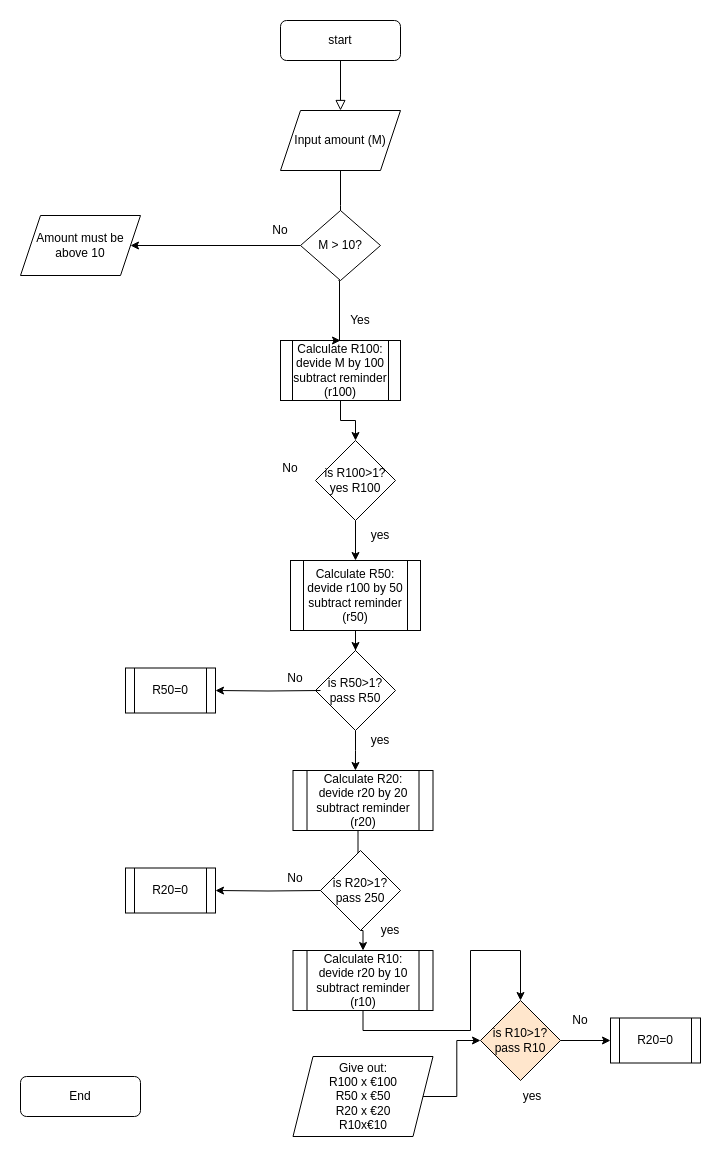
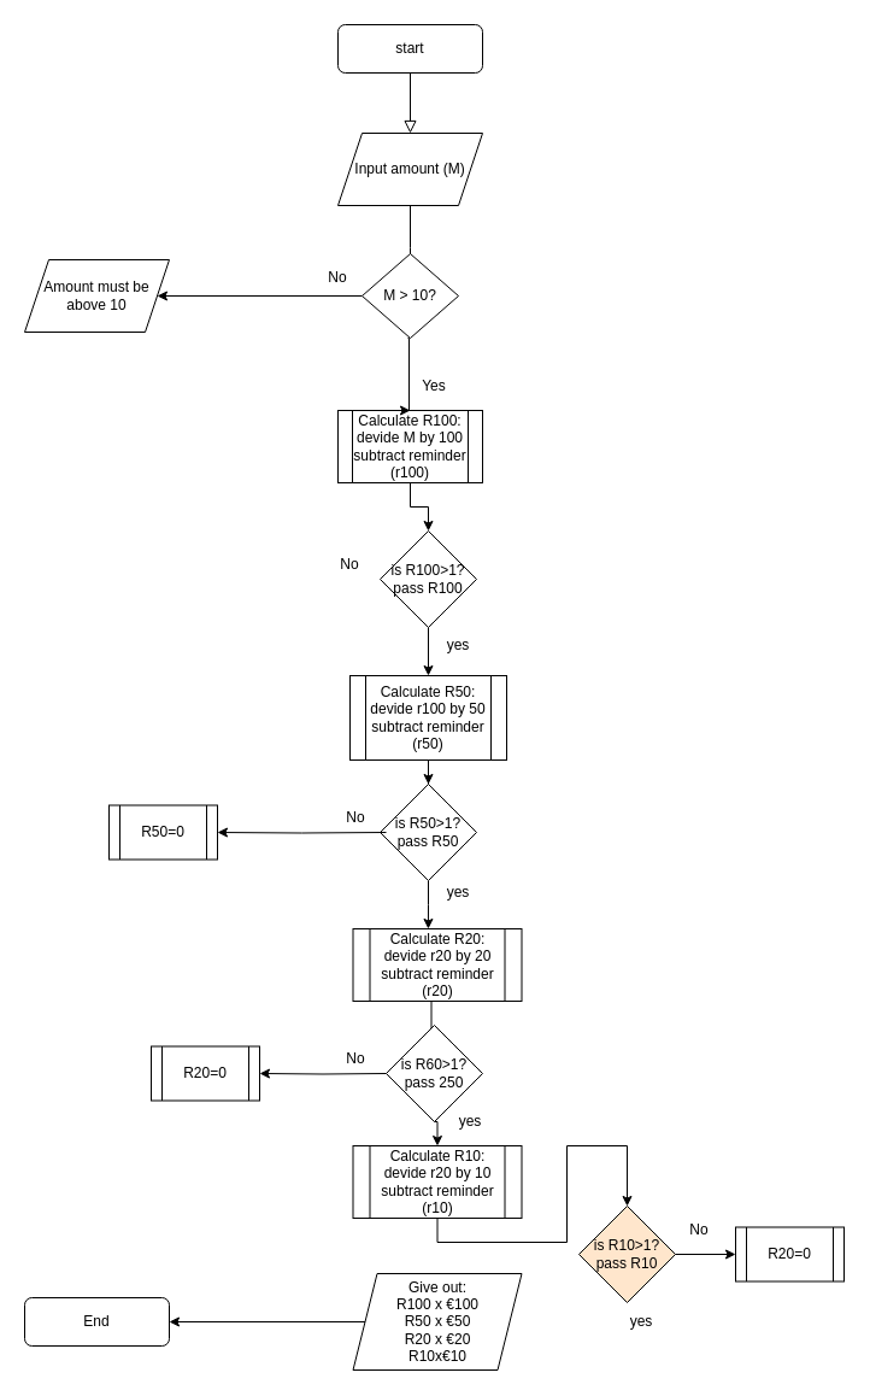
  <mxCell id="0" />
  <mxCell id="1" parent="0" />
  <mxCell id="2" value="" style="edgeStyle=orthogonalEdgeStyle;rounded=0;orthogonalLoop=1;jettySize=auto;html=1;entryX=0.5;entryY=0;entryDx=0;entryDy=0;" edge="1" parent="1" source="3" target="25"><mxGeometry relative="1" as="geometry" /></mxCell>
  <mxCell id="3" value="Calculate R100: devide M by 100&lt;br&gt;subtract reminder (r100)" style="shape=process;whiteSpace=wrap;html=1;backgroundOutline=1;" parent="1" vertex="1"><mxGeometry x="280" y="340" width="120" height="60" as="geometry" /></mxCell>
  <mxCell id="4" style="edgeStyle=orthogonalEdgeStyle;rounded=0;orthogonalLoop=1;jettySize=auto;html=1;exitX=0.5;exitY=1;exitDx=0;exitDy=0;" edge="1" parent="1" source="5"><mxGeometry relative="1" as="geometry"><mxPoint x="340" y="240" as="targetPoint" /></mxGeometry></mxCell>
  <mxCell id="5" value="Input amount (M)" style="shape=parallelogram;perimeter=parallelogramPerimeter;whiteSpace=wrap;html=1;fixedSize=1;" vertex="1" parent="1"><mxGeometry x="280" y="110" width="120" height="60" as="geometry" /></mxCell>
  <mxCell id="6" value="" style="group" vertex="1" connectable="0" parent="1"><mxGeometry x="280" y="20" width="120" height="40" as="geometry" /></mxCell>
  <mxCell id="7" value="" style="group" vertex="1" connectable="0" parent="6"><mxGeometry width="120" height="40" as="geometry" /></mxCell>
  <mxCell id="8" value="start" style="rounded=1;whiteSpace=wrap;html=1;fontSize=12;glass=0;strokeWidth=1;shadow=0;" parent="7" vertex="1"><mxGeometry width="120" height="40" as="geometry" /></mxCell>
  <mxCell id="9" value="" style="rounded=0;html=1;jettySize=auto;orthogonalLoop=1;fontSize=11;endArrow=block;endFill=0;endSize=8;strokeWidth=1;shadow=0;labelBackgroundColor=none;edgeStyle=orthogonalEdgeStyle;entryX=0.5;entryY=0;entryDx=0;entryDy=0;" parent="1" source="8" target="5" edge="1"><mxGeometry relative="1" as="geometry" /></mxCell>
  <mxCell id="10" value="" style="edgeStyle=orthogonalEdgeStyle;rounded=0;orthogonalLoop=1;jettySize=auto;html=1;entryX=0.5;entryY=0;entryDx=0;entryDy=0;" edge="1" parent="1" source="11" target="29"><mxGeometry relative="1" as="geometry" /></mxCell>
  <mxCell id="11" value="Calculate R50: devide r100 by 50&lt;br&gt;subtract reminder (r50)" style="shape=process;whiteSpace=wrap;html=1;backgroundOutline=1;" vertex="1" parent="1"><mxGeometry x="290" y="560" width="130" height="70" as="geometry" /></mxCell>
  <mxCell id="12" value="Calculate R20: devide r20 by 20&lt;br&gt;subtract reminder (r20)" style="shape=process;whiteSpace=wrap;html=1;backgroundOutline=1;" vertex="1" parent="1"><mxGeometry x="292.5" y="770" width="140" height="60" as="geometry" /></mxCell>
  <mxCell id="13" style="edgeStyle=orthogonalEdgeStyle;rounded=0;orthogonalLoop=1;jettySize=auto;html=1;exitX=0.5;exitY=1;exitDx=0;exitDy=0;entryX=0.5;entryY=0;entryDx=0;entryDy=0;" edge="1" parent="1" source="14" target="35"><mxGeometry relative="1" as="geometry"><mxPoint x="600" y="960" as="targetPoint" /><Array as="points"><mxPoint x="363" y="1030" /><mxPoint x="470" y="1030" /><mxPoint x="470" y="950" /><mxPoint x="520" y="950" /></Array></mxGeometry></mxCell>
  <mxCell id="14" value="Calculate R10: devide r20 by 10&lt;br&gt;subtract reminder (r10)" style="shape=process;whiteSpace=wrap;html=1;backgroundOutline=1;" vertex="1" parent="1"><mxGeometry x="292.5" y="950" width="140" height="60" as="geometry" /></mxCell>
  <mxCell id="15" value="" style="edgeStyle=orthogonalEdgeStyle;rounded=0;orthogonalLoop=1;jettySize=auto;html=1;entryX=0.5;entryY=0;entryDx=0;entryDy=0;" edge="1" parent="1" target="31"><mxGeometry relative="1" as="geometry"><mxPoint x="357.5" y="830" as="sourcePoint" /><mxPoint x="357.5" y="870" as="targetPoint" /><Array as="points"><mxPoint x="358" y="870" /></Array></mxGeometry></mxCell>
  <mxCell id="16" style="edgeStyle=orthogonalEdgeStyle;rounded=0;orthogonalLoop=1;jettySize=auto;html=1;entryX=0.5;entryY=0;entryDx=0;entryDy=0;" edge="1" parent="1" target="3"><mxGeometry relative="1" as="geometry"><mxPoint x="338" y="280" as="sourcePoint" /><mxPoint x="338.96" y="361.98" as="targetPoint" /><Array as="points"><mxPoint x="339" y="280" /><mxPoint x="339" y="340" /><mxPoint x="335" y="340" /></Array></mxGeometry></mxCell>
  <mxCell id="17" style="edgeStyle=orthogonalEdgeStyle;rounded=0;orthogonalLoop=1;jettySize=auto;html=1;entryX=1;entryY=0.5;entryDx=0;entryDy=0;" edge="1" parent="1" source="18" target="19"><mxGeometry relative="1" as="geometry" /></mxCell>
  <mxCell id="18" value="M &amp;gt; 10?" style="rhombus;whiteSpace=wrap;html=1;" vertex="1" parent="1"><mxGeometry x="300" y="210" width="80" height="70" as="geometry" /></mxCell>
  <mxCell id="19" value="Amount must be above 10" style="shape=parallelogram;perimeter=parallelogramPerimeter;whiteSpace=wrap;html=1;fixedSize=1;" vertex="1" parent="1"><mxGeometry x="20" y="215" width="120" height="60" as="geometry" /></mxCell>
  <mxCell id="20" value="No" style="text;html=1;strokeColor=none;fillColor=none;align=center;verticalAlign=middle;whiteSpace=wrap;rounded=0;" vertex="1" parent="1"><mxGeometry x="260" y="220" width="40" height="20" as="geometry" /></mxCell>
  <mxCell id="21" value="Yes" style="text;html=1;strokeColor=none;fillColor=none;align=center;verticalAlign=middle;whiteSpace=wrap;rounded=0;" vertex="1" parent="1"><mxGeometry x="340" y="310" width="40" height="20" as="geometry" /></mxCell>
- <mxCell id="22" style="edgeStyle=orthogonalEdgeStyle;rounded=0;orthogonalLoop=1;jettySize=auto;html=1;exitX=0;exitY=0.5;exitDx=0;exitDy=0;" edge="1" parent="1" source="23" target="35"><mxGeometry relative="1" as="geometry" /></mxCell>
+ <mxCell id="22" style="edgeStyle=orthogonalEdgeStyle;rounded=0;orthogonalLoop=1;jettySize=auto;html=1;exitX=0;exitY=0.5;exitDx=0;exitDy=0;" edge="1" parent="1" source="23" target="34"><mxGeometry relative="1" as="geometry" /></mxCell>
  <mxCell id="23" value="Give out:&lt;br&gt;R100 x €100&lt;br&gt;R50 x €50&lt;br&gt;R20 x €20&lt;br&gt;R10x€10" style="shape=parallelogram;perimeter=parallelogramPerimeter;whiteSpace=wrap;html=1;fixedSize=1;" vertex="1" parent="1"><mxGeometry x="292.5" y="1056" width="140" height="80" as="geometry" /></mxCell>
  <mxCell id="24" style="edgeStyle=orthogonalEdgeStyle;rounded=0;orthogonalLoop=1;jettySize=auto;html=1;exitX=0.5;exitY=1;exitDx=0;exitDy=0;entryX=0.5;entryY=0;entryDx=0;entryDy=0;" edge="1" parent="1" source="25" target="11"><mxGeometry relative="1" as="geometry" /></mxCell>
- <mxCell id="25" value="is R100&amp;gt;1?&lt;br&gt;yes R100" style="rhombus;whiteSpace=wrap;html=1;" vertex="1" parent="1"><mxGeometry x="315" y="440" width="80" height="80" as="geometry" /></mxCell>
+ <mxCell id="25" value="is R100&amp;gt;1?&lt;br&gt;pass R100" style="rhombus;whiteSpace=wrap;html=1;" vertex="1" parent="1"><mxGeometry x="315" y="440" width="80" height="80" as="geometry" /></mxCell>
  <mxCell id="26" value="No" style="text;html=1;strokeColor=none;fillColor=none;align=center;verticalAlign=middle;whiteSpace=wrap;rounded=0;" vertex="1" parent="1"><mxGeometry x="270" y="457.5" width="40" height="20" as="geometry" /></mxCell>
  <mxCell id="27" value="yes" style="text;html=1;strokeColor=none;fillColor=none;align=center;verticalAlign=middle;whiteSpace=wrap;rounded=0;" vertex="1" parent="1"><mxGeometry x="360" y="525" width="40" height="20" as="geometry" /></mxCell>
  <mxCell id="28" style="edgeStyle=orthogonalEdgeStyle;rounded=0;orthogonalLoop=1;jettySize=auto;html=1;exitX=0.5;exitY=1;exitDx=0;exitDy=0;entryX=0.446;entryY=0;entryDx=0;entryDy=0;entryPerimeter=0;" edge="1" parent="1" source="29" target="12"><mxGeometry relative="1" as="geometry" /></mxCell>
  <mxCell id="29" value="is R50&amp;gt;1?&lt;br&gt;pass R50" style="rhombus;whiteSpace=wrap;html=1;" vertex="1" parent="1"><mxGeometry x="315" y="650" width="80" height="80" as="geometry" /></mxCell>
  <mxCell id="30" style="edgeStyle=orthogonalEdgeStyle;rounded=0;orthogonalLoop=1;jettySize=auto;html=1;exitX=0.5;exitY=1;exitDx=0;exitDy=0;entryX=0.5;entryY=0;entryDx=0;entryDy=0;" edge="1" parent="1" source="31" target="14"><mxGeometry relative="1" as="geometry" /></mxCell>
- <mxCell id="31" value="is R20&amp;gt;1?&lt;br&gt;pass 250" style="rhombus;whiteSpace=wrap;html=1;" vertex="1" parent="1"><mxGeometry x="320" y="850" width="80" height="80" as="geometry" /></mxCell>
+ <mxCell id="31" value="is R60&amp;gt;1?&lt;br&gt;pass 250" style="rhombus;whiteSpace=wrap;html=1;" vertex="1" parent="1"><mxGeometry x="320" y="850" width="80" height="80" as="geometry" /></mxCell>
  <mxCell id="32" value="" style="group" vertex="1" connectable="0" parent="1"><mxGeometry x="20" y="1076" width="120" height="40" as="geometry" /></mxCell>
  <mxCell id="33" value="" style="group" vertex="1" connectable="0" parent="32"><mxGeometry width="120" height="40" as="geometry" /></mxCell>
  <mxCell id="34" value="End" style="rounded=1;whiteSpace=wrap;html=1;fontSize=12;glass=0;strokeWidth=1;shadow=0;" vertex="1" parent="33"><mxGeometry width="120" height="40" as="geometry" /></mxCell>
  <mxCell id="35" value="is R10&amp;gt;1?&lt;br&gt;pass R10" style="rhombus;whiteSpace=wrap;html=1;fillColor=#ffe6cc;" vertex="1" parent="1"><mxGeometry x="480" y="1000" width="80" height="80" as="geometry" /></mxCell>
  <mxCell id="36" style="edgeStyle=orthogonalEdgeStyle;rounded=0;orthogonalLoop=1;jettySize=auto;html=1;exitX=0;exitY=0.5;exitDx=0;exitDy=0;" edge="1" target="38" parent="1"><mxGeometry relative="1" as="geometry"><mxPoint x="320" y="690" as="sourcePoint" /></mxGeometry></mxCell>
  <mxCell id="37" value="No" style="text;html=1;strokeColor=none;fillColor=none;align=center;verticalAlign=middle;whiteSpace=wrap;rounded=0;" vertex="1" parent="1"><mxGeometry x="275" y="667.5" width="40" height="20" as="geometry" /></mxCell>
- <mxCell id="38" value="R50=0" style="shape=process;whiteSpace=wrap;html=1;backgroundOutline=1;" vertex="1" parent="1"><mxGeometry x="125" y="667.5" width="90" height="45" as="geometry" /></mxCell>
+ <mxCell id="38" value="R50=0" style="shape=process;whiteSpace=wrap;html=1;backgroundOutline=1;" vertex="1" parent="1"><mxGeometry x="90" y="667.5" width="90" height="45" as="geometry" /></mxCell>
  <mxCell id="39" style="edgeStyle=orthogonalEdgeStyle;rounded=0;orthogonalLoop=1;jettySize=auto;html=1;exitX=0;exitY=0.5;exitDx=0;exitDy=0;" edge="1" target="41" parent="1"><mxGeometry relative="1" as="geometry"><mxPoint x="320" y="890" as="sourcePoint" /></mxGeometry></mxCell>
  <mxCell id="40" value="No" style="text;html=1;strokeColor=none;fillColor=none;align=center;verticalAlign=middle;whiteSpace=wrap;rounded=0;" vertex="1" parent="1"><mxGeometry x="275" y="867.5" width="40" height="20" as="geometry" /></mxCell>
  <mxCell id="41" value="R20=0" style="shape=process;whiteSpace=wrap;html=1;backgroundOutline=1;" vertex="1" parent="1"><mxGeometry x="125" y="867.5" width="90" height="45" as="geometry" /></mxCell>
  <mxCell id="42" style="edgeStyle=orthogonalEdgeStyle;rounded=0;orthogonalLoop=1;jettySize=auto;html=1;exitX=1;exitY=0.5;exitDx=0;exitDy=0;" edge="1" target="44" parent="1" source="35"><mxGeometry relative="1" as="geometry"><mxPoint x="815" y="1040" as="sourcePoint" /><Array as="points" /></mxGeometry></mxCell>
  <mxCell id="43" value="No" style="text;html=1;strokeColor=none;fillColor=none;align=center;verticalAlign=middle;whiteSpace=wrap;rounded=0;" vertex="1" parent="1"><mxGeometry x="560" y="1010" width="40" height="20" as="geometry" /></mxCell>
  <mxCell id="44" value="R20=0" style="shape=process;whiteSpace=wrap;html=1;backgroundOutline=1;" vertex="1" parent="1"><mxGeometry x="610" y="1017.5" width="90" height="45" as="geometry" /></mxCell>
  <mxCell id="45" value="yes" style="text;html=1;strokeColor=none;fillColor=none;align=center;verticalAlign=middle;whiteSpace=wrap;rounded=0;" vertex="1" parent="1"><mxGeometry x="370" y="920" width="40" height="20" as="geometry" /></mxCell>
  <mxCell id="46" value="yes" style="text;html=1;strokeColor=none;fillColor=none;align=center;verticalAlign=middle;whiteSpace=wrap;rounded=0;" vertex="1" parent="1"><mxGeometry x="360" y="730" width="40" height="20" as="geometry" /></mxCell>
  <mxCell id="47" value="yes" style="text;html=1;strokeColor=none;fillColor=none;align=center;verticalAlign=middle;whiteSpace=wrap;rounded=0;" vertex="1" parent="1"><mxGeometry x="512" y="1086" width="40" height="20" as="geometry" /></mxCell>
